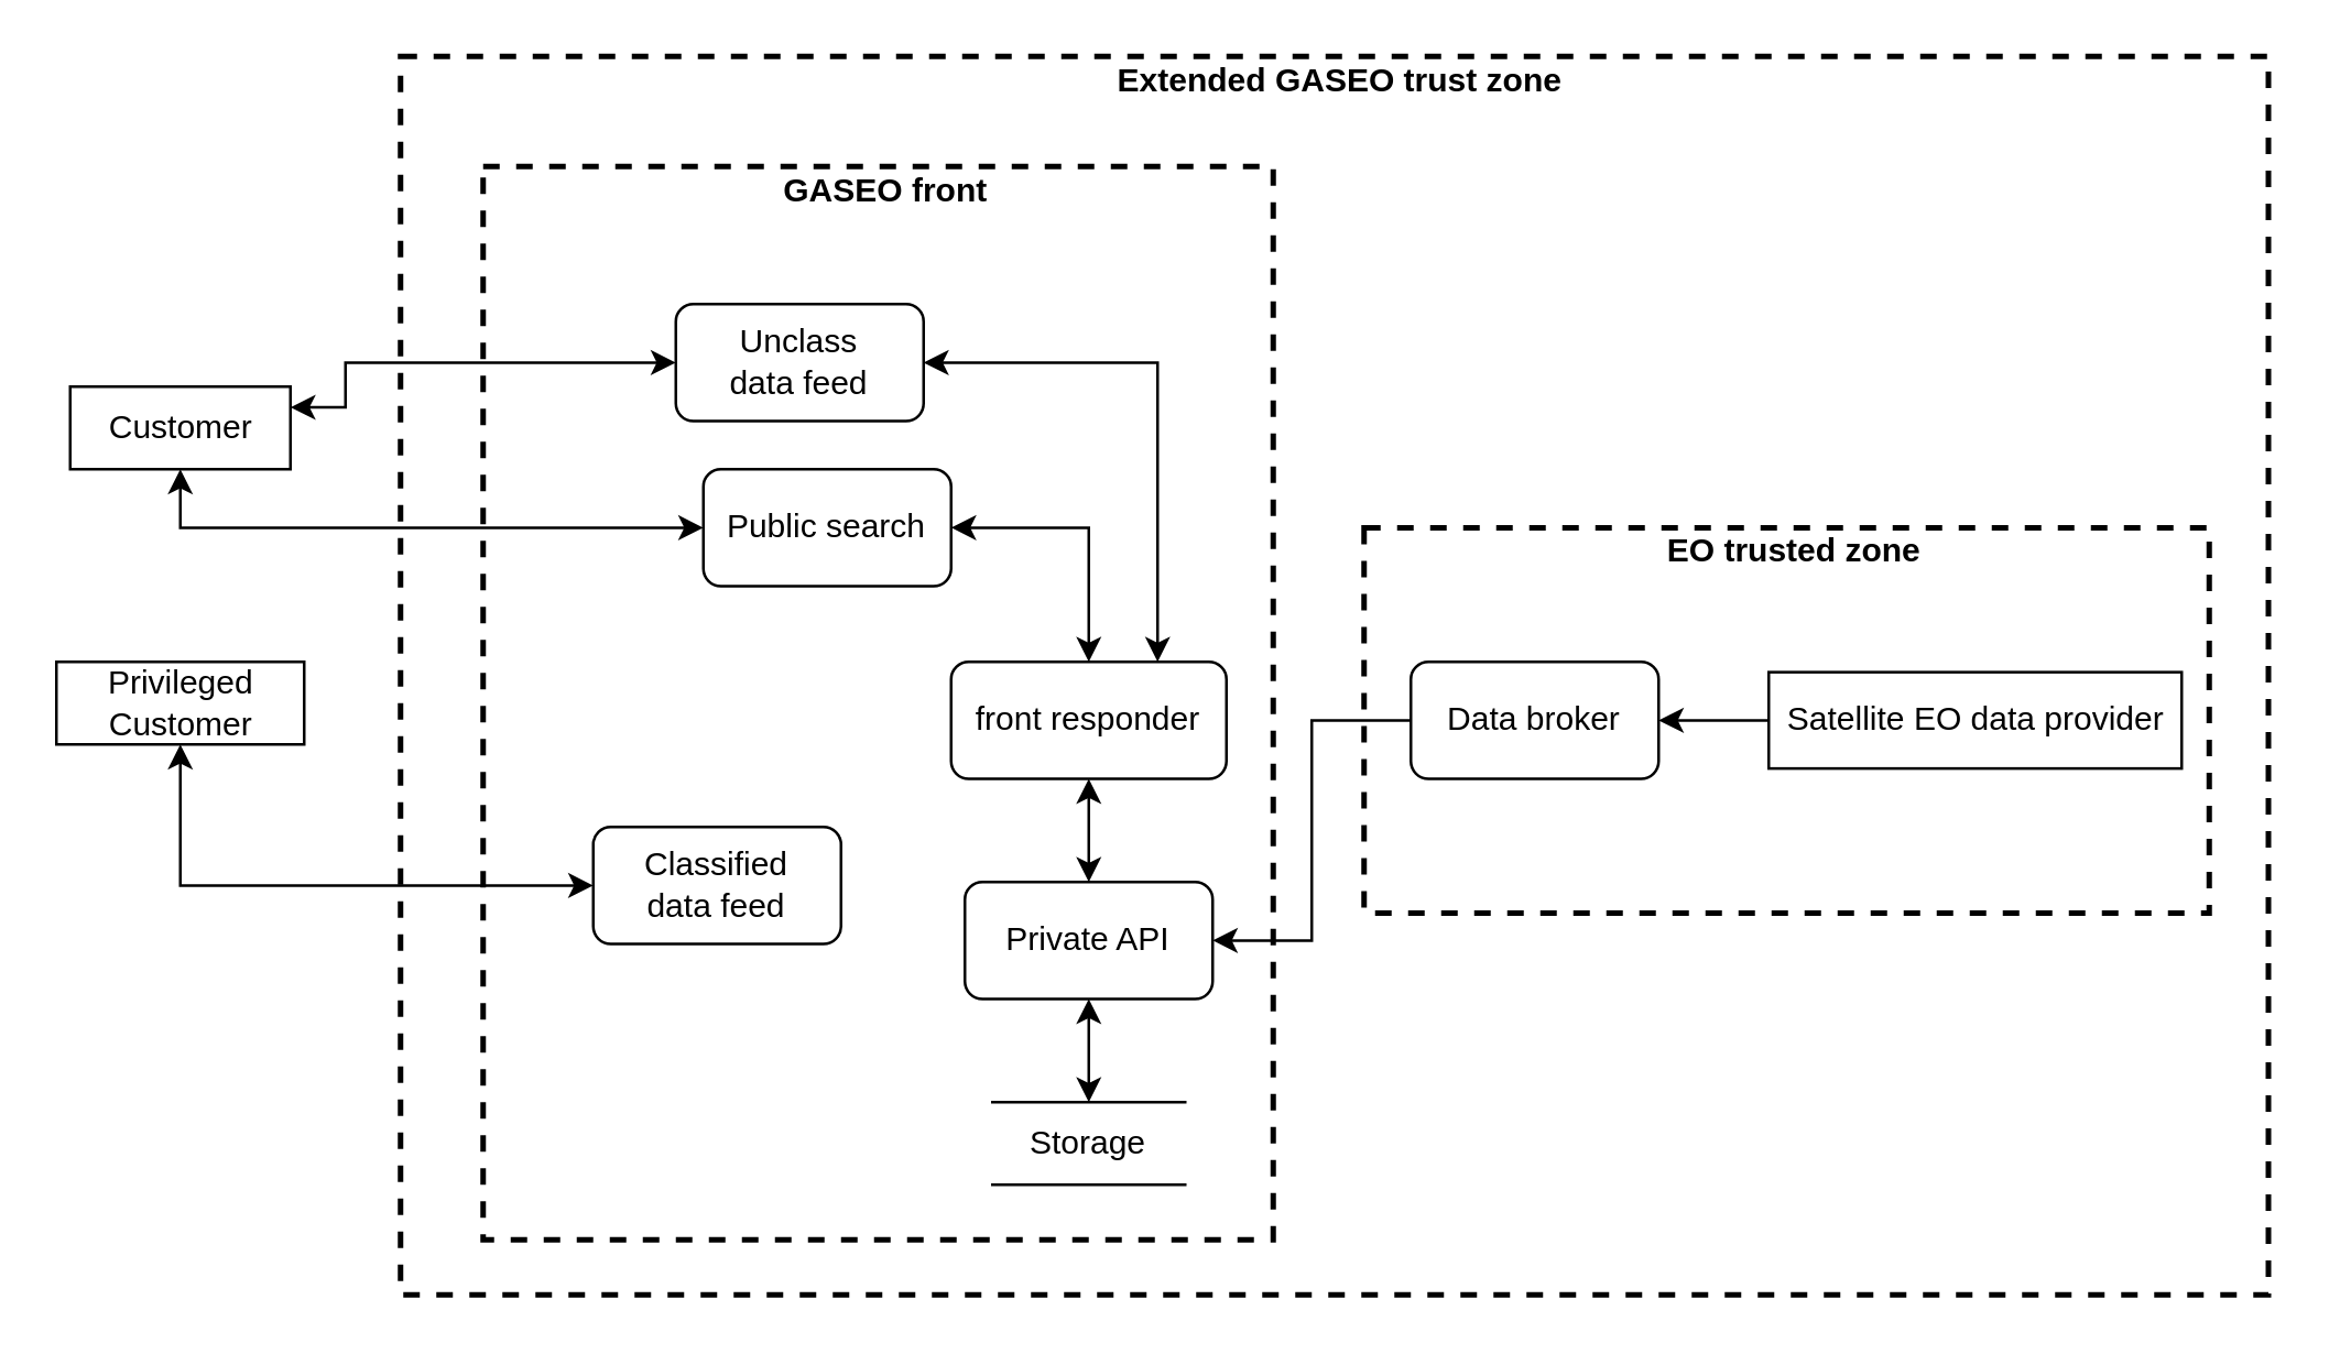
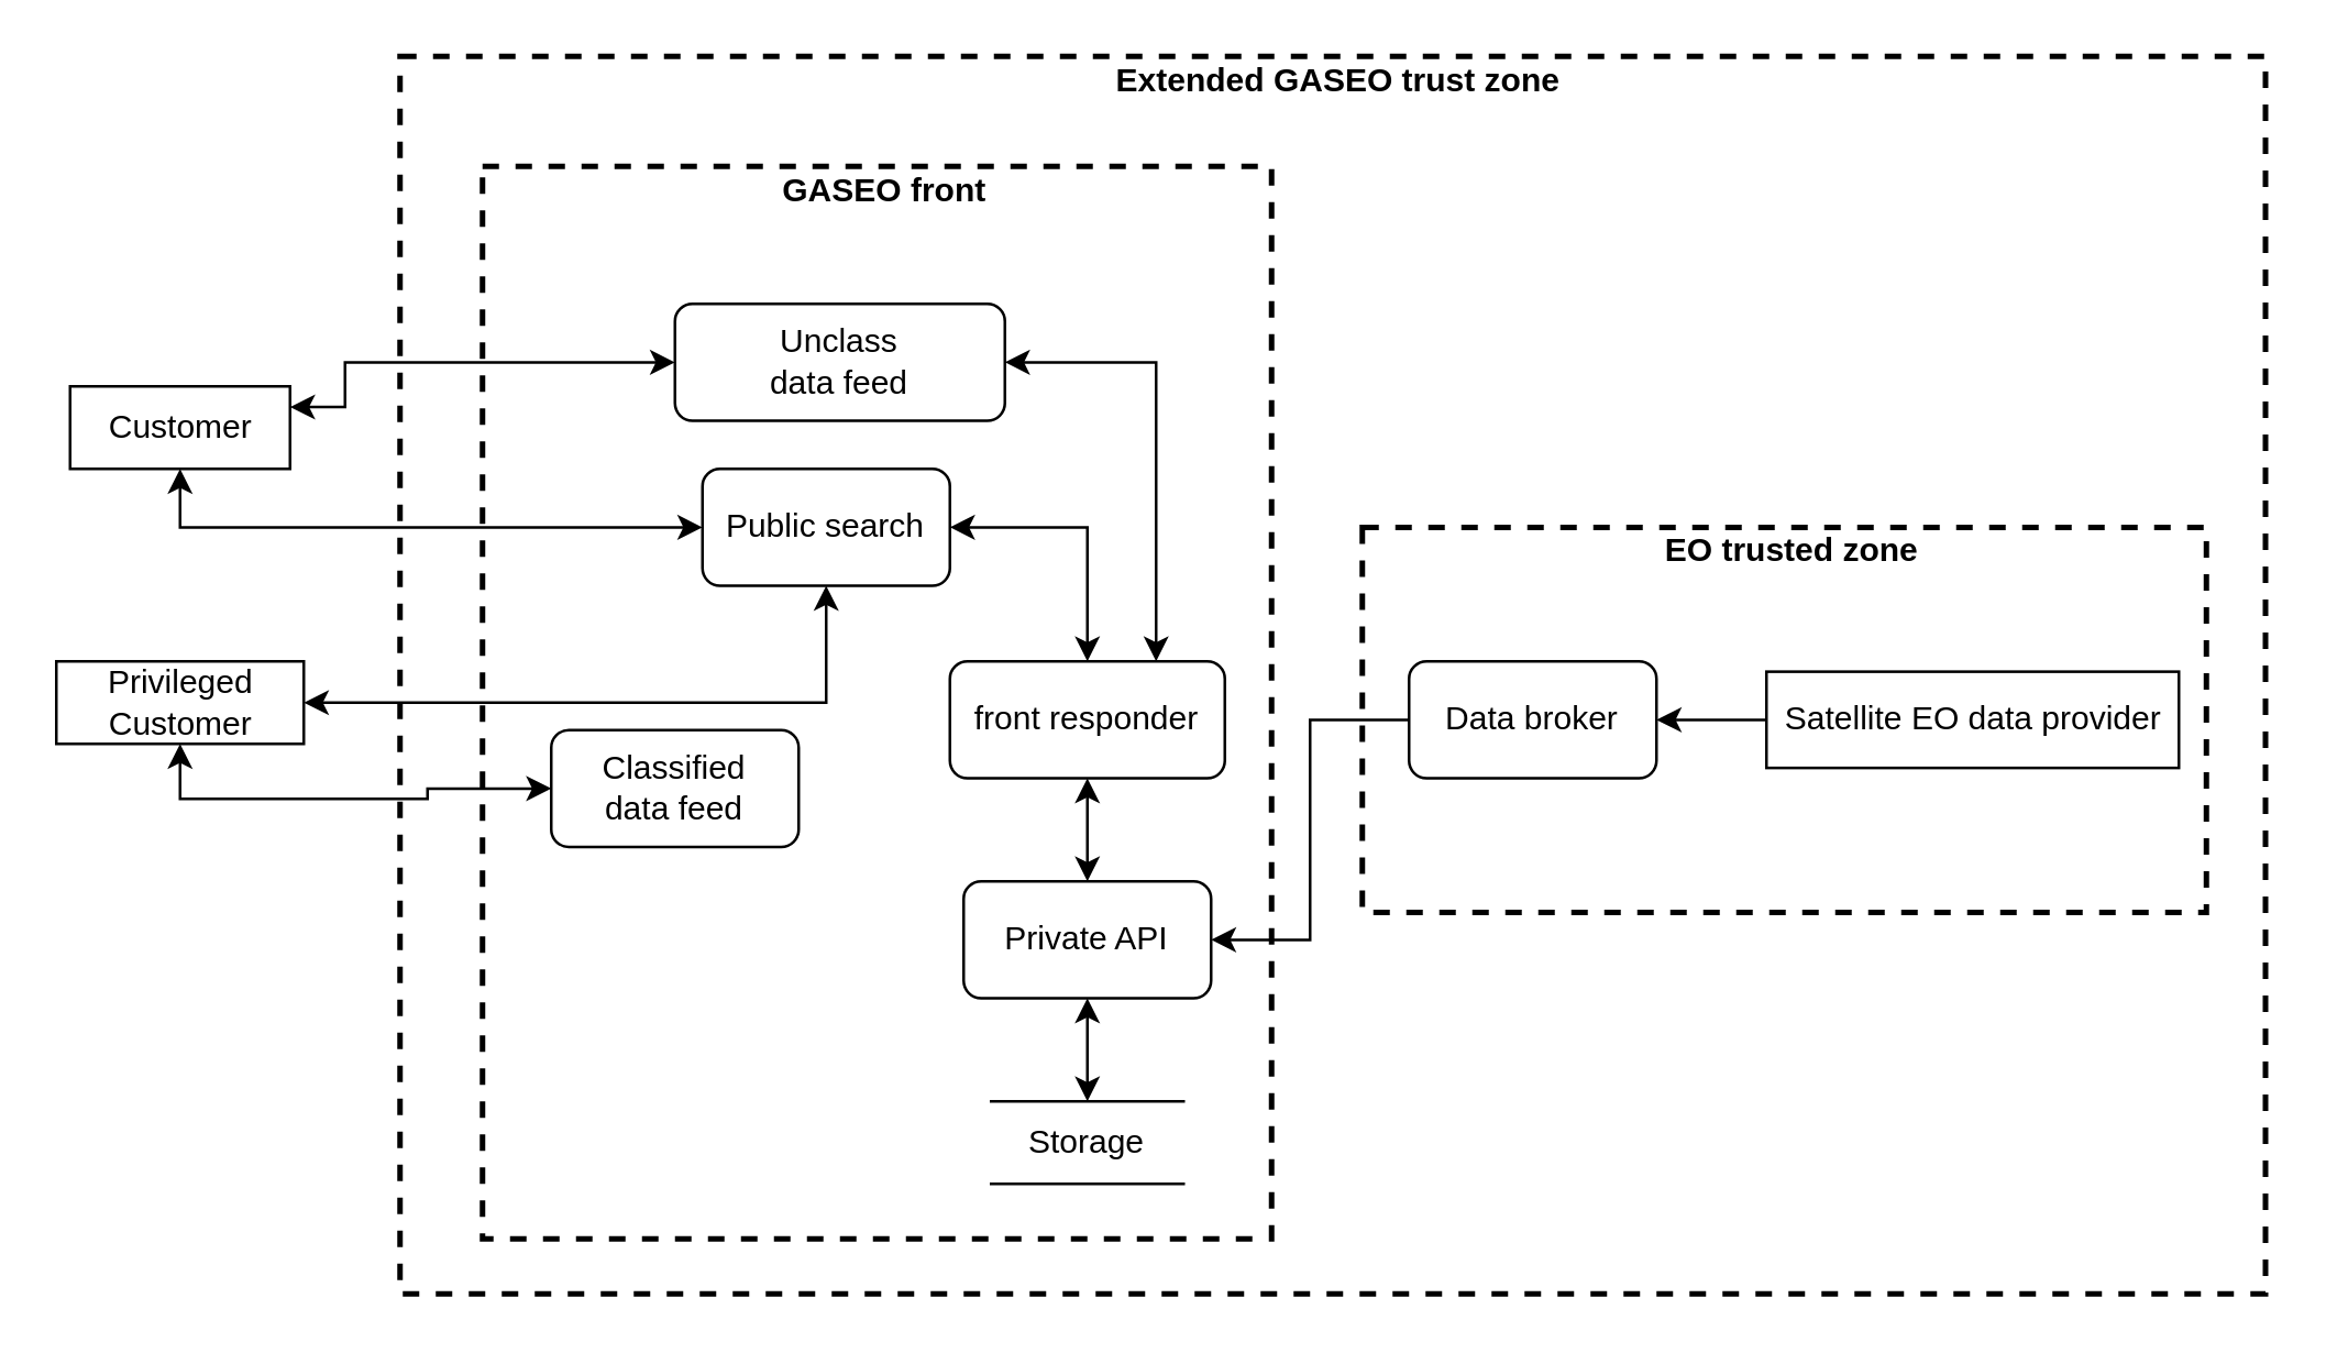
  <mxCell id="0" />
  <mxCell id="1" parent="0" />
  <mxCell id="2" value="" style="endArrow=classic;html=1;exitX=0;exitY=0.5;exitDx=0;exitDy=0;entryX=1;entryY=0.5;entryDx=0;entryDy=0;" parent="1" source="18" target="20" edge="1"><mxGeometry width="50" height="50" relative="1" as="geometry"><mxPoint x="472" y="180" as="sourcePoint" /><mxPoint x="522" y="130" as="targetPoint" /></mxGeometry></mxCell>
  <mxCell id="3" style="edgeStyle=orthogonalEdgeStyle;rounded=0;orthogonalLoop=1;jettySize=auto;html=1;entryX=0;entryY=0.5;entryDx=0;entryDy=0;startArrow=classic;startFill=1;" parent="1" source="5" target="15" edge="1"><mxGeometry relative="1" as="geometry"><Array as="points"><mxPoint x="65" y="191" /></Array></mxGeometry></mxCell>
  <mxCell id="4" style="edgeStyle=orthogonalEdgeStyle;rounded=0;orthogonalLoop=1;jettySize=auto;html=1;entryX=0;entryY=0.5;entryDx=0;entryDy=0;exitX=1;exitY=0.25;exitDx=0;exitDy=0;startArrow=classic;startFill=1;" parent="1" source="5" target="16" edge="1"><mxGeometry relative="1" as="geometry"><Array as="points"><mxPoint x="125" y="148" /><mxPoint x="125" y="131" /></Array></mxGeometry></mxCell>
  <mxCell id="5" value="Customer" style="html=1;dashed=0;whitespace=wrap;" parent="1" vertex="1"><mxGeometry x="25" y="140" width="80" height="30" as="geometry" /></mxCell>
  <mxCell id="6" value="&lt;font color=&quot;#000000&quot;&gt;EO trusted zone&lt;/font&gt;" style="html=1;fontColor=#FF3333;fontStyle=1;align=center;verticalAlign=top;spacing=0;labelBorderColor=none;fillColor=none;dashed=1;strokeWidth=2;spacingLeft=4;spacingTop=-3;" parent="1" vertex="1"><mxGeometry x="495" y="191.25" width="307" height="140" as="geometry" /></mxCell>
  <mxCell id="7" value="&lt;font color=&quot;#000000&quot;&gt;GASEO front&lt;/font&gt;" style="html=1;fontColor=#FF3333;fontStyle=1;align=center;verticalAlign=top;spacing=0;labelBorderColor=none;fillColor=none;dashed=1;strokeWidth=2;spacingLeft=4;spacingTop=-3;" parent="1" vertex="1"><mxGeometry x="175" y="60" width="287" height="390" as="geometry" /></mxCell>
  <mxCell id="8" style="edgeStyle=orthogonalEdgeStyle;rounded=0;orthogonalLoop=1;jettySize=auto;html=1;entryX=1;entryY=0.5;entryDx=0;entryDy=0;exitX=0.5;exitY=0;exitDx=0;exitDy=0;startArrow=classic;startFill=1;" parent="1" source="11" target="15" edge="1"><mxGeometry relative="1" as="geometry" /></mxCell>
  <mxCell id="9" style="edgeStyle=orthogonalEdgeStyle;rounded=0;orthogonalLoop=1;jettySize=auto;html=1;entryX=1;entryY=0.5;entryDx=0;entryDy=0;exitX=0.75;exitY=0;exitDx=0;exitDy=0;startArrow=classic;startFill=1;" parent="1" source="11" target="16" edge="1"><mxGeometry relative="1" as="geometry" /></mxCell>
  <mxCell id="10" style="edgeStyle=orthogonalEdgeStyle;rounded=0;orthogonalLoop=1;jettySize=auto;html=1;exitX=0.5;exitY=1;exitDx=0;exitDy=0;startArrow=classic;startFill=1;" parent="1" source="11" target="24" edge="1"><mxGeometry relative="1" as="geometry" /></mxCell>
  <mxCell id="11" value="front responder" style="rounded=1;whiteSpace=wrap;html=1;" parent="1" vertex="1"><mxGeometry x="345" y="240" width="100" height="42.5" as="geometry" /></mxCell>
+ <mxCell id="12" style="edgeStyle=orthogonalEdgeStyle;rounded=0;orthogonalLoop=1;jettySize=auto;html=1;startArrow=classic;startFill=1;" parent="1" source="14" target="15" edge="1"><mxGeometry relative="1" as="geometry" /></mxCell>
  <mxCell id="13" style="edgeStyle=orthogonalEdgeStyle;rounded=0;orthogonalLoop=1;jettySize=auto;html=1;exitX=0.5;exitY=1;exitDx=0;exitDy=0;entryX=0;entryY=0.5;entryDx=0;entryDy=0;endArrow=classic;endFill=1;startArrow=classic;startFill=1;" parent="1" source="14" target="17" edge="1"><mxGeometry relative="1" as="geometry" /></mxCell>
  <mxCell id="14" value="Privileged &lt;br&gt;Customer" style="html=1;dashed=0;whitespace=wrap;" parent="1" vertex="1"><mxGeometry x="20" y="240" width="90" height="30" as="geometry" /></mxCell>
  <mxCell id="15" value="Public search" style="rounded=1;whiteSpace=wrap;html=1;" parent="1" vertex="1"><mxGeometry x="255" y="170" width="90" height="42.5" as="geometry" /></mxCell>
- <mxCell id="16" value="Unclass&lt;br&gt;data feed" style="rounded=1;whiteSpace=wrap;html=1;" parent="1" vertex="1"><mxGeometry x="245" y="110" width="90" height="42.5" as="geometry" /></mxCell>
- <mxCell id="17" value="Classified&lt;br&gt;data feed" style="rounded=1;whiteSpace=wrap;html=1;" parent="1" vertex="1"><mxGeometry x="215" y="300" width="90" height="42.5" as="geometry" /></mxCell>
+ <mxCell id="16" value="Unclass&lt;br&gt;data feed" style="rounded=1;whiteSpace=wrap;html=1;" parent="1" vertex="1"><mxGeometry x="245" y="110" width="120" height="42.5" as="geometry" /></mxCell>
+ <mxCell id="17" value="Classified&lt;br&gt;data feed" style="rounded=1;whiteSpace=wrap;html=1;" parent="1" vertex="1"><mxGeometry x="200" y="265" width="90" height="42.5" as="geometry" /></mxCell>
  <mxCell id="18" value="&lt;font style=&quot;font-size: 12px&quot;&gt;Satellite EO data provider&lt;/font&gt;" style="html=1;dashed=0;whitespace=wrap;" parent="1" vertex="1"><mxGeometry x="642" y="243.75" width="150" height="35" as="geometry" /></mxCell>
  <mxCell id="19" style="edgeStyle=orthogonalEdgeStyle;rounded=0;orthogonalLoop=1;jettySize=auto;html=1;exitX=0;exitY=0.5;exitDx=0;exitDy=0;entryX=1;entryY=0.5;entryDx=0;entryDy=0;startArrow=none;startFill=0;endArrow=classic;endFill=1;" parent="1" source="20" target="24" edge="1"><mxGeometry relative="1" as="geometry" /></mxCell>
  <mxCell id="20" value="Data broker" style="rounded=1;whiteSpace=wrap;html=1;" parent="1" vertex="1"><mxGeometry x="512" y="240" width="90" height="42.5" as="geometry" /></mxCell>
  <mxCell id="21" value="Storage" style="shape=partialRectangle;whiteSpace=wrap;html=1;left=0;right=0;fillColor=none;strokeColor=#000000;" parent="1" vertex="1"><mxGeometry x="360" y="400" width="70" height="30" as="geometry" /></mxCell>
  <mxCell id="22" value="&lt;font color=&quot;#000000&quot;&gt;Extended GASEO trust zone&lt;/font&gt;" style="html=1;fontColor=#FF3333;fontStyle=1;align=center;verticalAlign=top;spacing=0;labelBorderColor=none;fillColor=none;dashed=1;strokeWidth=2;spacingLeft=4;spacingTop=-3;" parent="1" vertex="1"><mxGeometry x="145" y="20" width="678.5" height="450" as="geometry" /></mxCell>
  <mxCell id="23" style="edgeStyle=orthogonalEdgeStyle;rounded=0;orthogonalLoop=1;jettySize=auto;html=1;exitX=0.5;exitY=1;exitDx=0;exitDy=0;entryX=0.5;entryY=0;entryDx=0;entryDy=0;startArrow=classic;startFill=1;endArrow=classic;endFill=1;" parent="1" source="24" target="21" edge="1"><mxGeometry relative="1" as="geometry" /></mxCell>
  <mxCell id="24" value="Private API" style="rounded=1;whiteSpace=wrap;html=1;" parent="1" vertex="1"><mxGeometry x="350" y="320" width="90" height="42.5" as="geometry" /></mxCell>
